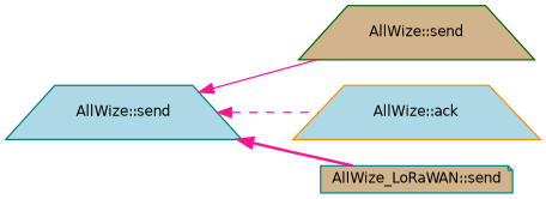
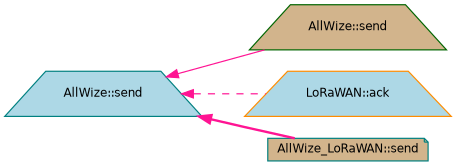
  digraph {
    rankdir=LR
    node [color=teal fillcolor=lightblue fontname=Helvetica fontsize=10 shape=trapezium style=filled]
    edge [color=deeppink dir=back fontname=Helvetica fontsize=10 labelfontname=Helvetica labelfontsize=10]
    n1 [fontcolor=black height=0.2 label="AllWize::send" width=0.4]
    n2 [color=darkgreen fillcolor=tan height=0.2 label="AllWize::send" width=0.4]
-   n3 [color=darkorange height=0.2 label="AllWize::ack" width=0.4]
+   n3 [color=darkorange height=0.2 label="LoRaWAN::ack" width=0.4]
    n4 [fillcolor=tan height=0.2 label="AllWize_LoRaWAN::send" shape=note width=0.4]
    n1 -> n2 [style=solid]
    n1 -> n3 [style=dashed]
    n1 -> n4 [style=bold]
  }
